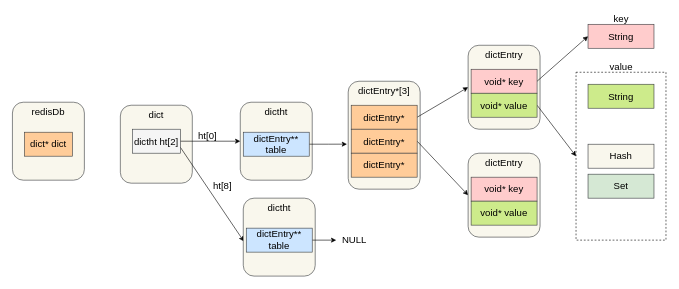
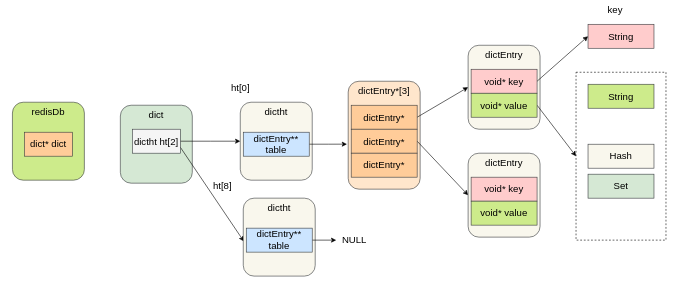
  <mxCell id="0" />
  <mxCell id="1" parent="0" />
  <mxCell id="2" value="" style="rounded=0;whiteSpace=wrap;html=1;fontSize=16;dashed=1;" vertex="1" parent="1"><mxGeometry x="960" y="120" width="150" height="280" as="geometry" /></mxCell>
- <mxCell id="3" value="redisDb&lt;br style=&quot;font-size: 16px;&quot;&gt;" style="rounded=1;whiteSpace=wrap;html=1;verticalAlign=top;fontSize=16;fillColor=#f9f7ed;strokeColor=#36393d;" vertex="1" parent="1"><mxGeometry x="20" y="170" width="120" height="130" as="geometry" /></mxCell>
+ <mxCell id="3" value="redisDb&lt;br style=&quot;font-size: 16px;&quot;&gt;" style="rounded=1;whiteSpace=wrap;html=1;verticalAlign=top;fontSize=16;fillColor=#cdeb8b;strokeColor=#36393d;" vertex="1" parent="1"><mxGeometry x="20" y="170" width="120" height="130" as="geometry" /></mxCell>
  <mxCell id="4" value="dict* dict" style="rounded=0;whiteSpace=wrap;html=1;fontSize=16;fillColor=#ffcc99;strokeColor=#36393d;" vertex="1" parent="1"><mxGeometry x="40" y="220" width="80" height="40" as="geometry" /></mxCell>
- <mxCell id="5" value="dict" style="rounded=1;whiteSpace=wrap;html=1;verticalAlign=top;fontSize=16;fillColor=#f9f7ed;strokeColor=#36393d;" vertex="1" parent="1"><mxGeometry x="200" y="175" width="120" height="130" as="geometry" /></mxCell>
+ <mxCell id="5" value="dict" style="rounded=1;whiteSpace=wrap;html=1;verticalAlign=top;fontSize=16;fillColor=#d5e8d4;strokeColor=#36393d;" vertex="1" parent="1"><mxGeometry x="200" y="175" width="120" height="130" as="geometry" /></mxCell>
  <mxCell id="6" style="edgeStyle=orthogonalEdgeStyle;rounded=0;orthogonalLoop=1;jettySize=auto;html=1;fontSize=16;" edge="1" parent="1" source="8"><mxGeometry relative="1" as="geometry"><mxPoint x="400" y="235" as="targetPoint" /></mxGeometry></mxCell>
  <mxCell id="7" style="edgeStyle=none;rounded=0;orthogonalLoop=1;jettySize=auto;html=1;entryX=0.008;entryY=0.554;entryDx=0;entryDy=0;entryPerimeter=0;fontSize=16;exitX=1;exitY=0.75;exitDx=0;exitDy=0;" edge="1" parent="1" source="8" target="31"><mxGeometry relative="1" as="geometry" /></mxCell>
  <mxCell id="8" value="dictht ht[2]" style="rounded=0;whiteSpace=wrap;html=1;fontSize=16;fillColor=#f5f5f5;strokeColor=#36393d;" vertex="1" parent="1"><mxGeometry x="220" y="215" width="80" height="40" as="geometry" /></mxCell>
  <mxCell id="9" value="dictht" style="rounded=1;whiteSpace=wrap;html=1;verticalAlign=top;fontSize=16;fillColor=#f9f7ed;strokeColor=#36393d;" vertex="1" parent="1"><mxGeometry x="400" y="170" width="120" height="130" as="geometry" /></mxCell>
  <mxCell id="10" style="edgeStyle=orthogonalEdgeStyle;rounded=0;orthogonalLoop=1;jettySize=auto;html=1;entryX=-0.017;entryY=0.583;entryDx=0;entryDy=0;entryPerimeter=0;fontSize=16;" edge="1" parent="1" source="11" target="12"><mxGeometry relative="1" as="geometry" /></mxCell>
  <mxCell id="11" value="dictEntry** table" style="rounded=0;whiteSpace=wrap;html=1;fontSize=16;fillColor=#cce5ff;strokeColor=#36393d;" vertex="1" parent="1"><mxGeometry x="405" y="220" width="110" height="40" as="geometry" /></mxCell>
- <mxCell id="12" value="dictEntry*[3]" style="rounded=1;whiteSpace=wrap;html=1;verticalAlign=top;fontSize=16;fillColor=#f9f7ed;strokeColor=#36393d;" vertex="1" parent="1"><mxGeometry x="580" y="135" width="120" height="180" as="geometry" /></mxCell>
+ <mxCell id="12" value="dictEntry*[3]" style="rounded=1;whiteSpace=wrap;html=1;verticalAlign=top;fontSize=16;fillColor=#ffe6cc;strokeColor=#36393d;" vertex="1" parent="1"><mxGeometry x="580" y="135" width="120" height="180" as="geometry" /></mxCell>
  <mxCell id="13" style="rounded=0;orthogonalLoop=1;jettySize=auto;html=1;entryX=0;entryY=0.5;entryDx=0;entryDy=0;fontSize=16;exitX=1;exitY=0.5;exitDx=0;exitDy=0;" edge="1" parent="1" source="14" target="18"><mxGeometry relative="1" as="geometry" /></mxCell>
  <mxCell id="14" value="dictEntry*" style="rounded=0;whiteSpace=wrap;html=1;fontSize=16;fillColor=#ffcc99;strokeColor=#36393d;" vertex="1" parent="1"><mxGeometry x="585" y="175" width="110" height="40" as="geometry" /></mxCell>
  <mxCell id="15" style="edgeStyle=none;rounded=0;orthogonalLoop=1;jettySize=auto;html=1;entryX=0;entryY=0.5;entryDx=0;entryDy=0;fontSize=16;exitX=1;exitY=0.5;exitDx=0;exitDy=0;" edge="1" parent="1" source="16" target="28"><mxGeometry relative="1" as="geometry" /></mxCell>
  <mxCell id="16" value="dictEntry*" style="rounded=0;whiteSpace=wrap;html=1;fontSize=16;fillColor=#ffcc99;strokeColor=#36393d;" vertex="1" parent="1"><mxGeometry x="585" y="215" width="110" height="40" as="geometry" /></mxCell>
  <mxCell id="17" value="dictEntry*" style="rounded=0;whiteSpace=wrap;html=1;fontSize=16;fillColor=#ffcc99;strokeColor=#36393d;" vertex="1" parent="1"><mxGeometry x="585" y="255" width="110" height="40" as="geometry" /></mxCell>
  <mxCell id="18" value="dictEntry" style="rounded=1;whiteSpace=wrap;html=1;verticalAlign=top;fontSize=16;fillColor=#f9f7ed;strokeColor=#36393d;" vertex="1" parent="1"><mxGeometry x="780" y="75" width="120" height="140" as="geometry" /></mxCell>
  <mxCell id="19" style="edgeStyle=none;rounded=0;orthogonalLoop=1;jettySize=auto;html=1;entryX=0;entryY=0.5;entryDx=0;entryDy=0;fontSize=16;exitX=1;exitY=0.5;exitDx=0;exitDy=0;" edge="1" parent="1" source="20" target="23"><mxGeometry relative="1" as="geometry" /></mxCell>
  <mxCell id="20" value="void* key" style="rounded=0;whiteSpace=wrap;html=1;fontSize=16;fillColor=#ffcccc;strokeColor=#36393d;" vertex="1" parent="1"><mxGeometry x="785" y="115" width="110" height="40" as="geometry" /></mxCell>
  <mxCell id="21" style="edgeStyle=none;rounded=0;orthogonalLoop=1;jettySize=auto;html=1;fontSize=16;entryX=0;entryY=0.5;entryDx=0;entryDy=0;exitX=1;exitY=0.5;exitDx=0;exitDy=0;" edge="1" parent="1" source="22" target="2"><mxGeometry relative="1" as="geometry"><mxPoint x="940" y="175" as="targetPoint" /></mxGeometry></mxCell>
  <mxCell id="22" value="void* value" style="rounded=0;whiteSpace=wrap;html=1;fontSize=16;fillColor=#cdeb8b;strokeColor=#36393d;" vertex="1" parent="1"><mxGeometry x="785" y="155" width="110" height="40" as="geometry" /></mxCell>
  <mxCell id="23" value="String" style="rounded=0;whiteSpace=wrap;html=1;fontSize=16;fillColor=#ffcccc;strokeColor=#36393d;" vertex="1" parent="1"><mxGeometry x="980" y="40" width="110" height="40" as="geometry" /></mxCell>
  <mxCell id="24" value="String" style="rounded=0;whiteSpace=wrap;html=1;fontSize=16;fillColor=#cdeb8b;strokeColor=#36393d;" vertex="1" parent="1"><mxGeometry x="980" y="140" width="110" height="40" as="geometry" /></mxCell>
  <mxCell id="25" value="Hash" style="rounded=0;whiteSpace=wrap;html=1;fontSize=16;fillColor=#f9f7ed;strokeColor=#36393d;" vertex="1" parent="1"><mxGeometry x="980" y="240" width="110" height="40" as="geometry" /></mxCell>
  <mxCell id="26" value="Set" style="rounded=0;whiteSpace=wrap;html=1;fontSize=16;fillColor=#d5e8d4;strokeColor=#36393d;" vertex="1" parent="1"><mxGeometry x="980" y="290" width="110" height="40" as="geometry" /></mxCell>
- <mxCell id="27" value="ht[0]" style="text;html=1;align=center;verticalAlign=middle;resizable=0;points=[];autosize=1;fontSize=16;" vertex="1" parent="1"><mxGeometry x="320" y="215" width="50" height="20" as="geometry" /></mxCell>
+ <mxCell id="27" value="ht[0]" style="text;html=1;align=center;verticalAlign=middle;resizable=0;points=[];autosize=1;fontSize=16;" vertex="1" parent="1"><mxGeometry x="375" y="135" width="50" height="20" as="geometry" /></mxCell>
  <mxCell id="28" value="dictEntry" style="rounded=1;whiteSpace=wrap;html=1;verticalAlign=top;fontSize=16;fillColor=#f9f7ed;strokeColor=#36393d;" vertex="1" parent="1"><mxGeometry x="780" y="255" width="120" height="140" as="geometry" /></mxCell>
  <mxCell id="29" value="void* key" style="rounded=0;whiteSpace=wrap;html=1;fontSize=16;fillColor=#ffcccc;strokeColor=#36393d;" vertex="1" parent="1"><mxGeometry x="785" y="295" width="110" height="40" as="geometry" /></mxCell>
  <mxCell id="30" value="void* value" style="rounded=0;whiteSpace=wrap;html=1;fontSize=16;fillColor=#cdeb8b;strokeColor=#36393d;" vertex="1" parent="1"><mxGeometry x="785" y="335" width="110" height="40" as="geometry" /></mxCell>
  <mxCell id="31" value="dictht" style="rounded=1;whiteSpace=wrap;html=1;verticalAlign=top;fontSize=16;fillColor=#f9f7ed;strokeColor=#36393d;" vertex="1" parent="1"><mxGeometry x="405" y="330" width="120" height="130" as="geometry" /></mxCell>
  <mxCell id="32" style="edgeStyle=none;rounded=0;orthogonalLoop=1;jettySize=auto;html=1;fontSize=16;" edge="1" parent="1" source="33"><mxGeometry relative="1" as="geometry"><mxPoint x="560" y="400" as="targetPoint" /></mxGeometry></mxCell>
  <mxCell id="33" value="dictEntry** table" style="rounded=0;whiteSpace=wrap;html=1;fontSize=16;fillColor=#cce5ff;strokeColor=#36393d;" vertex="1" parent="1"><mxGeometry x="410" y="380" width="110" height="40" as="geometry" /></mxCell>
  <mxCell id="34" value="ht[8]" style="text;html=1;align=center;verticalAlign=middle;resizable=0;points=[];autosize=1;fontSize=16;" vertex="1" parent="1"><mxGeometry x="345" y="300" width="50" height="20" as="geometry" /></mxCell>
  <mxCell id="35" value="NULL" style="text;html=1;align=center;verticalAlign=middle;resizable=0;points=[];autosize=1;fontSize=16;" vertex="1" parent="1"><mxGeometry x="560" y="390" width="60" height="20" as="geometry" /></mxCell>
- <mxCell id="36" value="key" style="text;html=1;align=center;verticalAlign=middle;resizable=0;points=[];autosize=1;fontSize=16;" vertex="1" parent="1"><mxGeometry x="1015" y="20" width="40" height="20" as="geometry" /></mxCell>
- <mxCell id="37" value="value" style="text;html=1;align=center;verticalAlign=middle;resizable=0;points=[];autosize=1;fontSize=16;" vertex="1" parent="1"><mxGeometry x="1010" y="100" width="50" height="20" as="geometry" /></mxCell>
+ <mxCell id="36" value="key" style="text;html=1;align=center;verticalAlign=middle;resizable=0;points=[];autosize=1;fontSize=16;" vertex="1" parent="1"><mxGeometry x="1005" y="5" width="40" height="20" as="geometry" /></mxCell>
